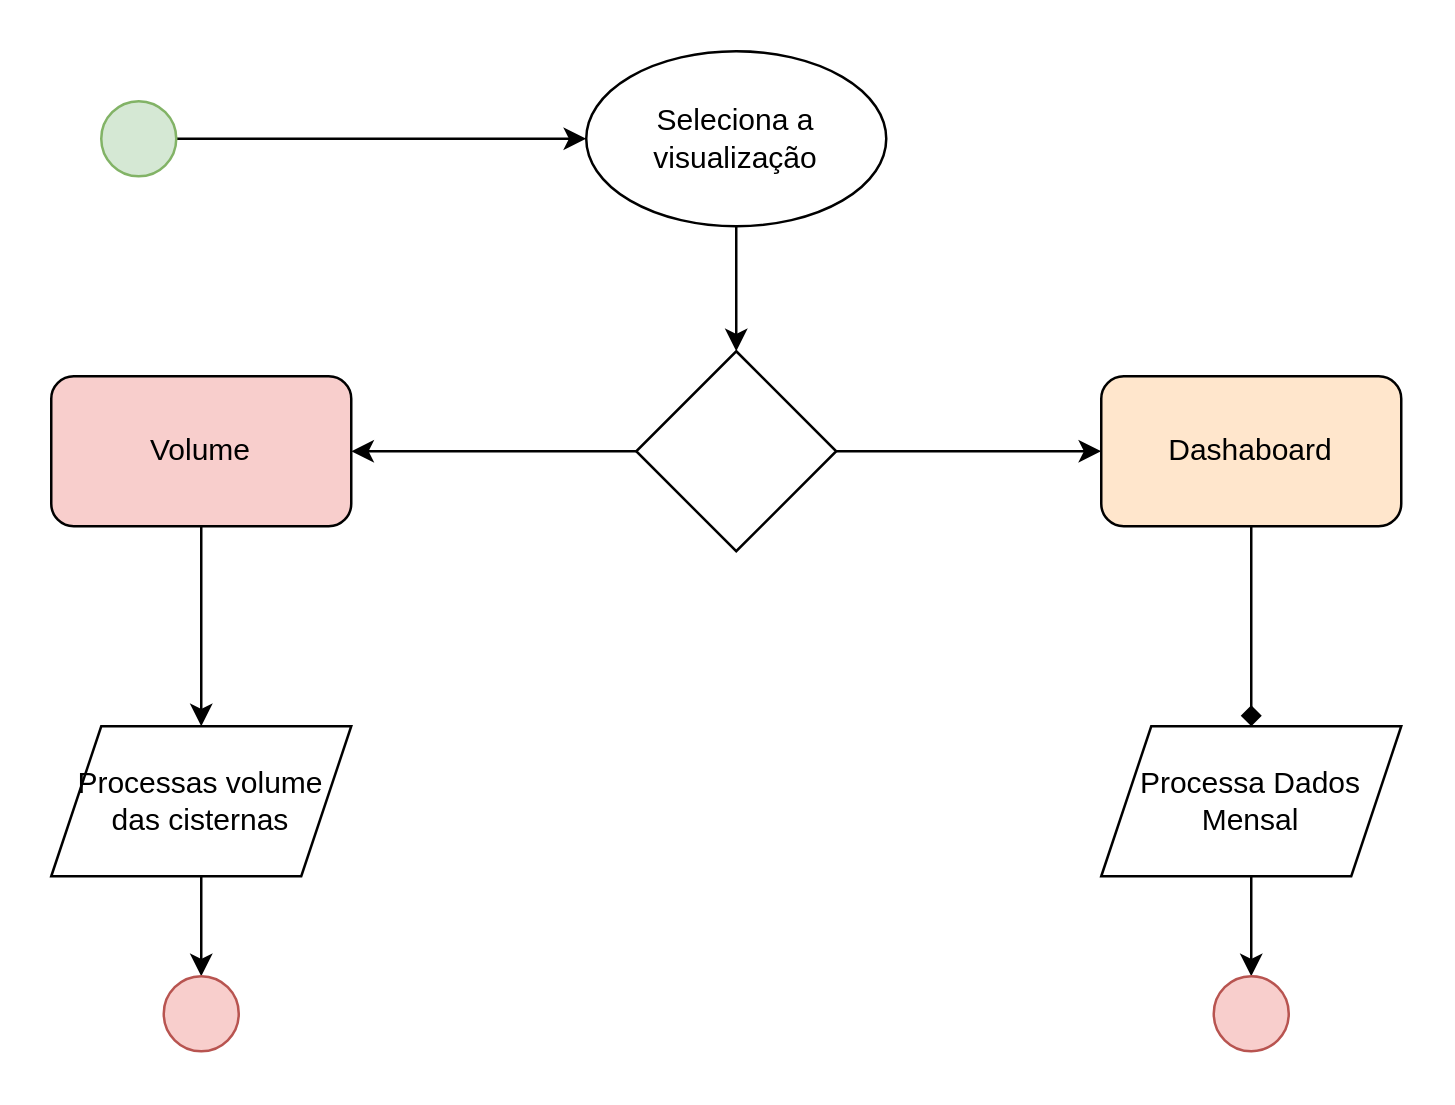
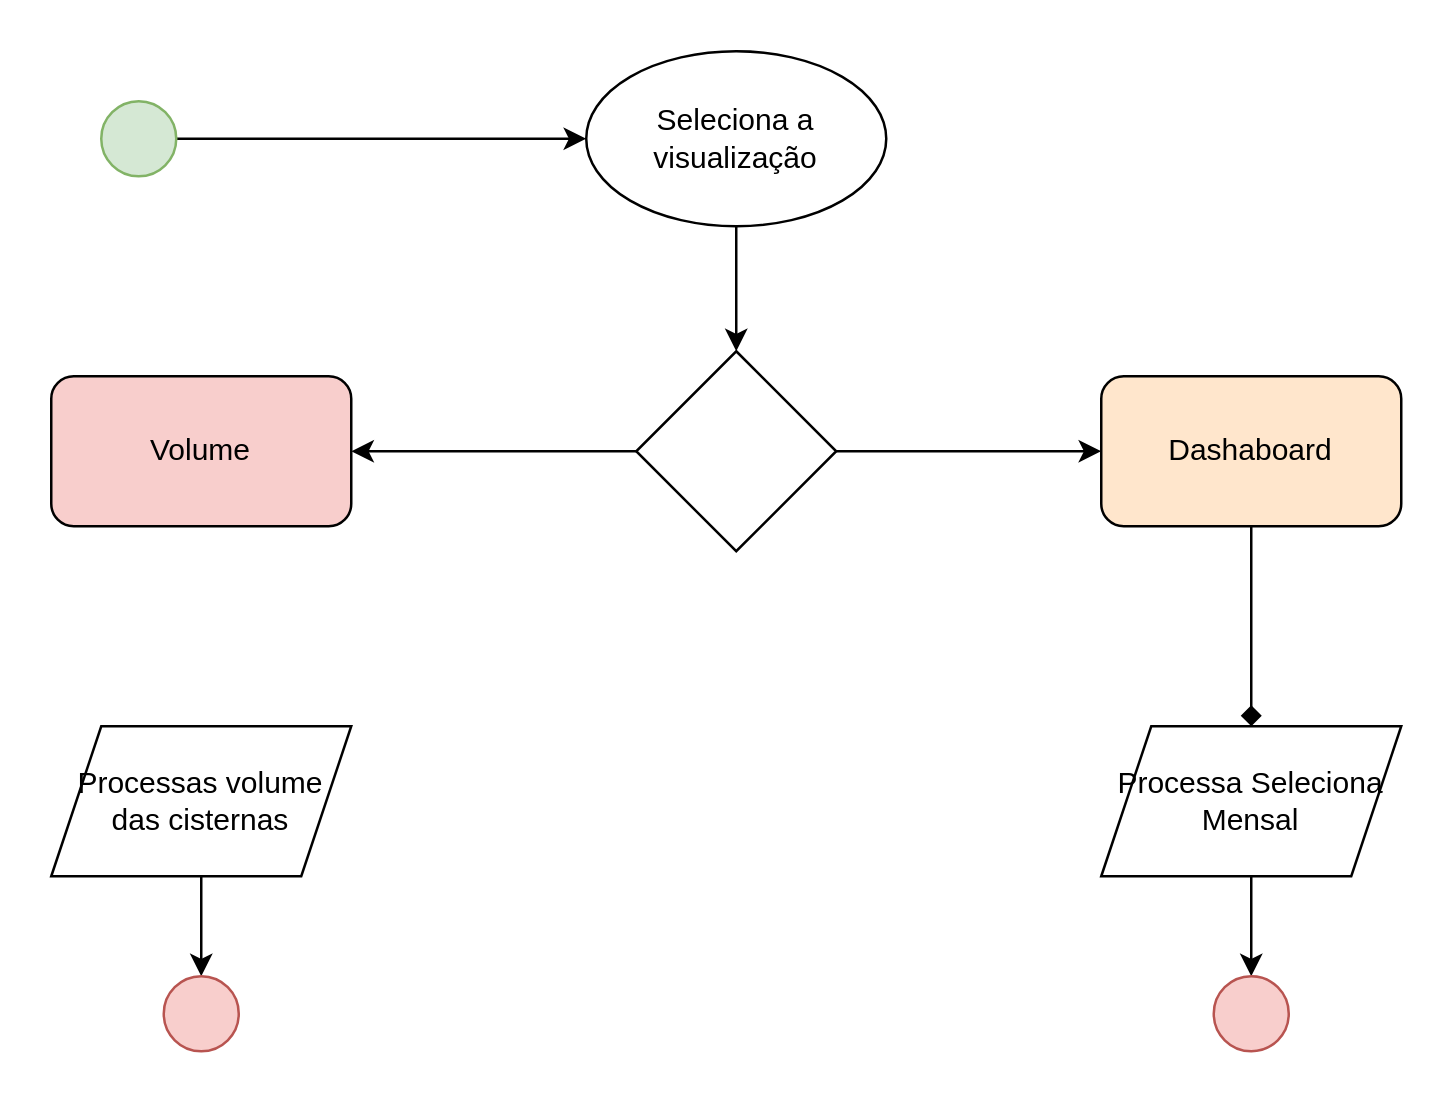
  <mxCell id="0" />
  <mxCell id="1" parent="0" />
  <mxCell id="2" style="edgeStyle=orthogonalEdgeStyle;rounded=0;orthogonalLoop=1;jettySize=auto;html=1;entryX=0;entryY=0.5;entryDx=0;entryDy=0;" edge="1" parent="1" source="3" target="5"><mxGeometry relative="1" as="geometry" /></mxCell>
  <mxCell id="3" value="" style="ellipse;whiteSpace=wrap;html=1;aspect=fixed;fillColor=#d5e8d4;strokeColor=#82b366;" vertex="1" parent="1"><mxGeometry x="40" y="40" width="30" height="30" as="geometry" /></mxCell>
  <mxCell id="4" style="edgeStyle=orthogonalEdgeStyle;rounded=0;orthogonalLoop=1;jettySize=auto;html=1;entryX=0.5;entryY=0;entryDx=0;entryDy=0;" edge="1" parent="1" source="5" target="8"><mxGeometry relative="1" as="geometry" /></mxCell>
  <mxCell id="5" value="Seleciona a visualização" style="ellipse;whiteSpace=wrap;html=1;" vertex="1" parent="1"><mxGeometry x="234" y="20" width="120" height="70" as="geometry" /></mxCell>
  <mxCell id="6" style="edgeStyle=orthogonalEdgeStyle;rounded=0;orthogonalLoop=1;jettySize=auto;html=1;exitX=1;exitY=0.5;exitDx=0;exitDy=0;" edge="1" parent="1" source="8" target="12"><mxGeometry relative="1" as="geometry" /></mxCell>
  <mxCell id="7" style="edgeStyle=orthogonalEdgeStyle;rounded=0;orthogonalLoop=1;jettySize=auto;html=1;exitX=0;exitY=0.5;exitDx=0;exitDy=0;entryX=1;entryY=0.5;entryDx=0;entryDy=0;" edge="1" parent="1" source="8" target="10"><mxGeometry relative="1" as="geometry" /></mxCell>
  <mxCell id="8" value="" style="rhombus;whiteSpace=wrap;html=1;" vertex="1" parent="1"><mxGeometry x="254" y="140" width="80" height="80" as="geometry" /></mxCell>
- <mxCell id="9" style="edgeStyle=orthogonalEdgeStyle;rounded=0;orthogonalLoop=1;jettySize=auto;html=1;entryX=0.5;entryY=0;entryDx=0;entryDy=0;" edge="1" parent="1" source="10" target="14"><mxGeometry relative="1" as="geometry" /></mxCell>
  <mxCell id="10" value="Volume" style="rounded=1;whiteSpace=wrap;html=1;fillColor=#f8cecc;" vertex="1" parent="1"><mxGeometry x="20" y="150" width="120" height="60" as="geometry" /></mxCell>
  <mxCell id="11" style="edgeStyle=orthogonalEdgeStyle;rounded=0;orthogonalLoop=1;jettySize=auto;html=1;entryX=0.5;entryY=0;entryDx=0;entryDy=0;endArrow=diamond;" edge="1" parent="1" source="12" target="16"><mxGeometry relative="1" as="geometry" /></mxCell>
  <mxCell id="12" value="Dashaboard" style="rounded=1;whiteSpace=wrap;html=1;fillColor=#ffe6cc;" vertex="1" parent="1"><mxGeometry x="440" y="150" width="120" height="60" as="geometry" /></mxCell>
  <mxCell id="13" style="edgeStyle=orthogonalEdgeStyle;rounded=0;orthogonalLoop=1;jettySize=auto;html=1;exitX=0.5;exitY=1;exitDx=0;exitDy=0;" edge="1" parent="1" source="14"><mxGeometry relative="1" as="geometry"><mxPoint x="80" y="390" as="targetPoint" /></mxGeometry></mxCell>
  <mxCell id="14" value="Processas volume das cisternas" style="shape=parallelogram;perimeter=parallelogramPerimeter;whiteSpace=wrap;html=1;fixedSize=1;" vertex="1" parent="1"><mxGeometry x="20" y="290" width="120" height="60" as="geometry" /></mxCell>
  <mxCell id="15" style="edgeStyle=orthogonalEdgeStyle;rounded=0;orthogonalLoop=1;jettySize=auto;html=1;entryX=0.5;entryY=0;entryDx=0;entryDy=0;" edge="1" parent="1" source="16" target="18"><mxGeometry relative="1" as="geometry" /></mxCell>
- <mxCell id="16" value="Processa Dados Mensal" style="shape=parallelogram;perimeter=parallelogramPerimeter;whiteSpace=wrap;html=1;fixedSize=1;" vertex="1" parent="1"><mxGeometry x="440" y="290" width="120" height="60" as="geometry" /></mxCell>
+ <mxCell id="16" value="Processa Seleciona Mensal" style="shape=parallelogram;perimeter=parallelogramPerimeter;whiteSpace=wrap;html=1;fixedSize=1;" vertex="1" parent="1"><mxGeometry x="440" y="290" width="120" height="60" as="geometry" /></mxCell>
  <mxCell id="17" value="" style="ellipse;whiteSpace=wrap;html=1;aspect=fixed;fillColor=#f8cecc;strokeColor=#b85450;" vertex="1" parent="1"><mxGeometry x="65" y="390" width="30" height="30" as="geometry" /></mxCell>
  <mxCell id="18" value="" style="ellipse;whiteSpace=wrap;html=1;aspect=fixed;fillColor=#f8cecc;strokeColor=#b85450;" vertex="1" parent="1"><mxGeometry x="485" y="390" width="30" height="30" as="geometry" /></mxCell>
